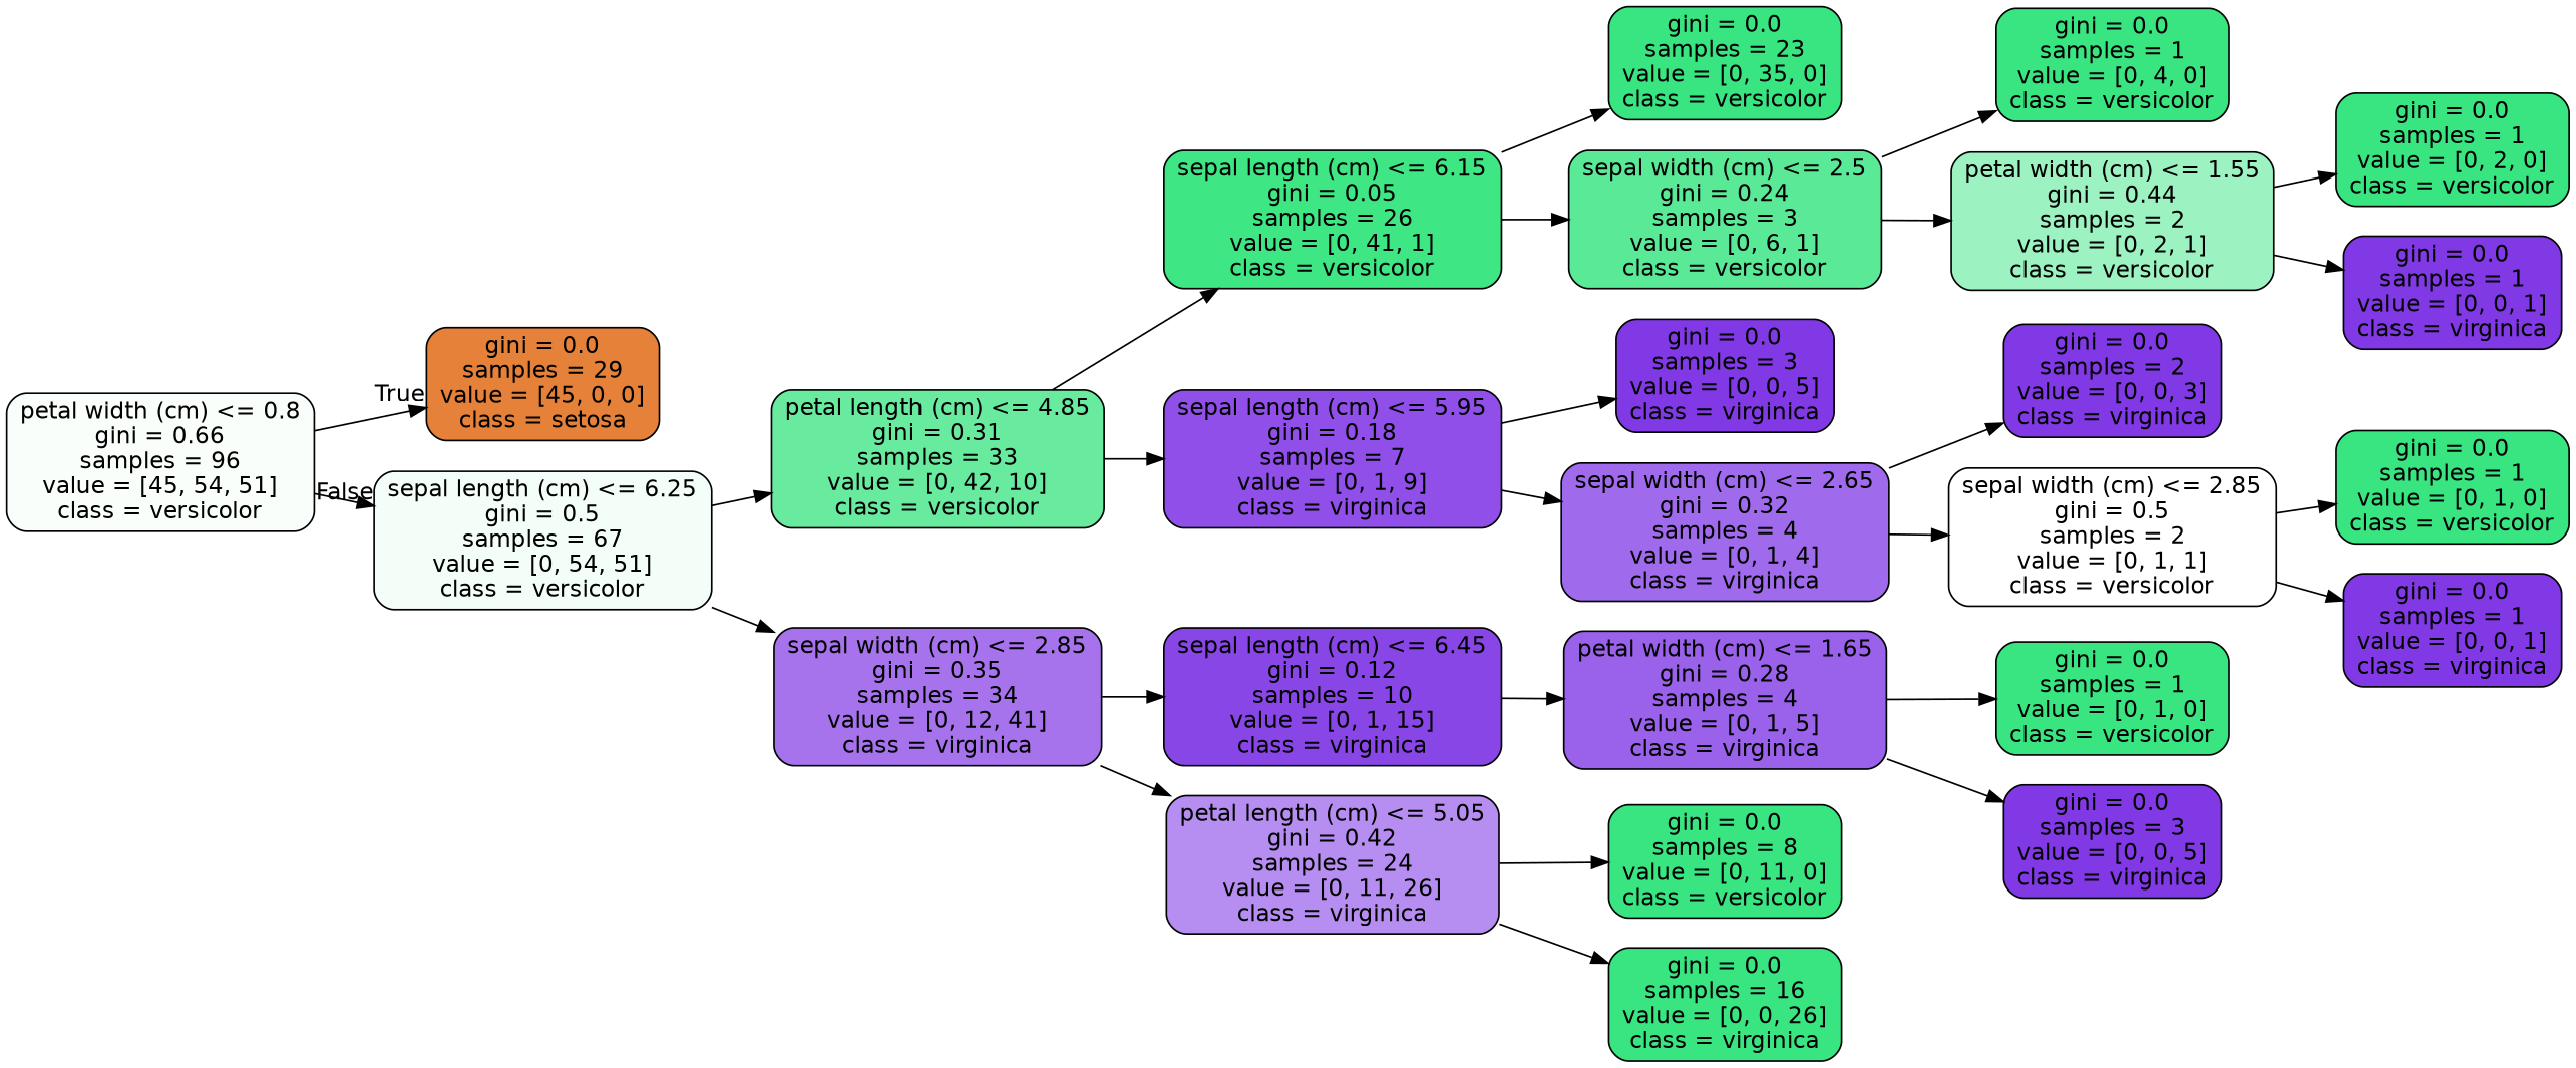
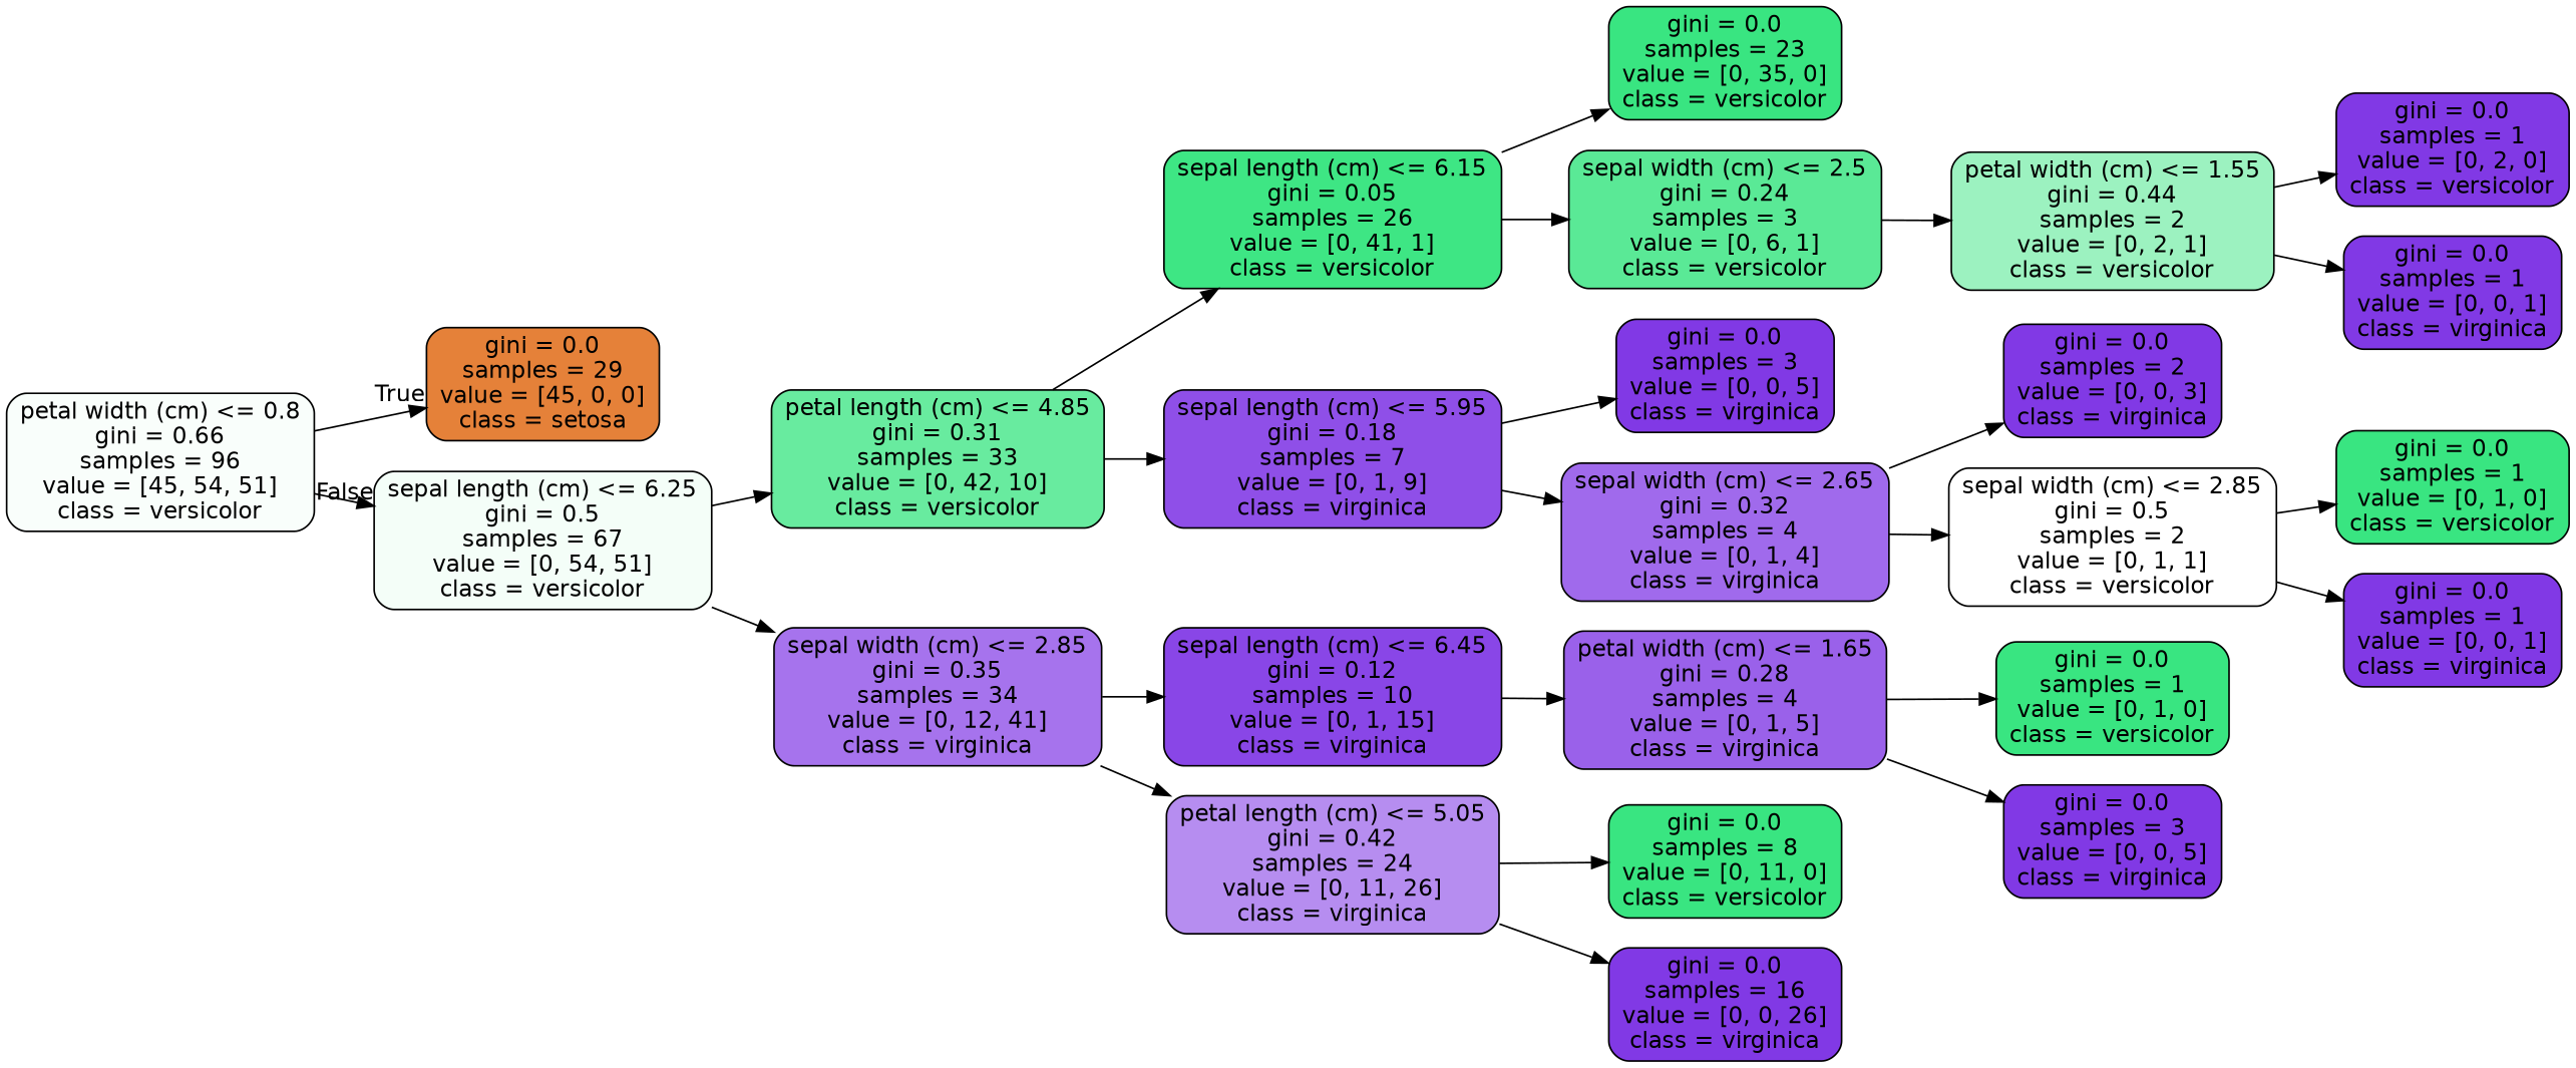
  digraph {
    rankdir=LR
    node [color=black fillcolor="#39e581" fontname=helvetica shape=box style="filled, rounded"]
    edge [fontname=helvetica]
    n1 [fillcolor="#f9fefb" label="petal width (cm) <= 0.8\ngini = 0.66\nsamples = 96\nvalue = [45, 54, 51]\nclass = versicolor"]
    n2 [fillcolor="#e58139" label="gini = 0.0\nsamples = 29\nvalue = [45, 0, 0]\nclass = setosa"]
    n3 [fillcolor="#f4fef8" label="sepal length (cm) <= 6.25\ngini = 0.5\nsamples = 67\nvalue = [0, 54, 51]\nclass = versicolor"]
    n4 [fillcolor="#68eb9f" label="petal length (cm) <= 4.85\ngini = 0.31\nsamples = 33\nvalue = [0, 42, 10]\nclass = versicolor"]
    n5 [fillcolor="#a673ed" label="sepal width (cm) <= 2.85\ngini = 0.35\nsamples = 34\nvalue = [0, 12, 41]\nclass = virginica"]
    n6 [fillcolor="#3ee684" label="sepal length (cm) <= 6.15\ngini = 0.05\nsamples = 26\nvalue = [0, 41, 1]\nclass = versicolor"]
    n7 [fillcolor="#8f4fe8" label="sepal length (cm) <= 5.95\ngini = 0.18\nsamples = 7\nvalue = [0, 1, 9]\nclass = virginica"]
    n8 [fillcolor="#8946e7" label="sepal length (cm) <= 6.45\ngini = 0.12\nsamples = 10\nvalue = [0, 1, 15]\nclass = virginica"]
    n9 [fillcolor="#b68df0" label="petal length (cm) <= 5.05\ngini = 0.42\nsamples = 24\nvalue = [0, 11, 26]\nclass = virginica"]
    n10 [label="gini = 0.0\nsamples = 23\nvalue = [0, 35, 0]\nclass = versicolor"]
    n11 [fillcolor="#5ae996" label="sepal width (cm) <= 2.5\ngini = 0.24\nsamples = 3\nvalue = [0, 6, 1]\nclass = versicolor"]
    n12 [fillcolor="#8139e5" label="gini = 0.0\nsamples = 3\nvalue = [0, 0, 5]\nclass = virginica"]
    n13 [fillcolor="#a06aec" label="sepal width (cm) <= 2.65\ngini = 0.32\nsamples = 4\nvalue = [0, 1, 4]\nclass = virginica"]
-   n14 [label="gini = 0.0\nsamples = 1\nvalue = [0, 4, 0]\nclass = versicolor"]
    n15 [fillcolor="#9cf2c0" label="petal width (cm) <= 1.55\ngini = 0.44\nsamples = 2\nvalue = [0, 2, 1]\nclass = versicolor"]
-   n16 [label="gini = 0.0\nsamples = 1\nvalue = [0, 2, 0]\nclass = versicolor"]
+   n16 [fillcolor="#8139e5" label="gini = 0.0\nsamples = 1\nvalue = [0, 2, 0]\nclass = versicolor"]
    n17 [fillcolor="#8139e5" label="gini = 0.0\nsamples = 1\nvalue = [0, 0, 1]\nclass = virginica"]
    n18 [fillcolor="#8139e5" label="gini = 0.0\nsamples = 2\nvalue = [0, 0, 3]\nclass = virginica"]
    n19 [fillcolor="#ffffff" label="sepal width (cm) <= 2.85\ngini = 0.5\nsamples = 2\nvalue = [0, 1, 1]\nclass = versicolor"]
    n20 [label="gini = 0.0\nsamples = 1\nvalue = [0, 1, 0]\nclass = versicolor"]
    n21 [fillcolor="#8139e5" label="gini = 0.0\nsamples = 1\nvalue = [0, 0, 1]\nclass = virginica"]
    n22 [fillcolor="#9a61ea" label="petal width (cm) <= 1.65\ngini = 0.28\nsamples = 4\nvalue = [0, 1, 5]\nclass = virginica"]
    n23 [label="gini = 0.0\nsamples = 8\nvalue = [0, 11, 0]\nclass = versicolor"]
-   n24 [label="gini = 0.0\nsamples = 16\nvalue = [0, 0, 26]\nclass = virginica"]
+   n24 [fillcolor="#8139e5" label="gini = 0.0\nsamples = 16\nvalue = [0, 0, 26]\nclass = virginica"]
    n25 [label="gini = 0.0\nsamples = 1\nvalue = [0, 1, 0]\nclass = versicolor"]
    n26 [fillcolor="#8139e5" label="gini = 0.0\nsamples = 3\nvalue = [0, 0, 5]\nclass = virginica"]
    n1 -> n2 [headlabel=True labelangle=45 labeldistance=2.5]
    n1 -> n3 [headlabel=False labelangle=-45 labeldistance=2.5]
    n3 -> n4
    n3 -> n5
    n4 -> n6
    n4 -> n7
    n5 -> n8
    n5 -> n9
    n6 -> n10
    n6 -> n11
    n7 -> n12
    n7 -> n13
    n8 -> n22
    n9 -> n23
    n9 -> n24
-   n11 -> n14
    n11 -> n15
    n13 -> n18
    n13 -> n19
    n15 -> n16
    n15 -> n17
    n19 -> n20
    n19 -> n21
    n22 -> n25
    n22 -> n26
  }
